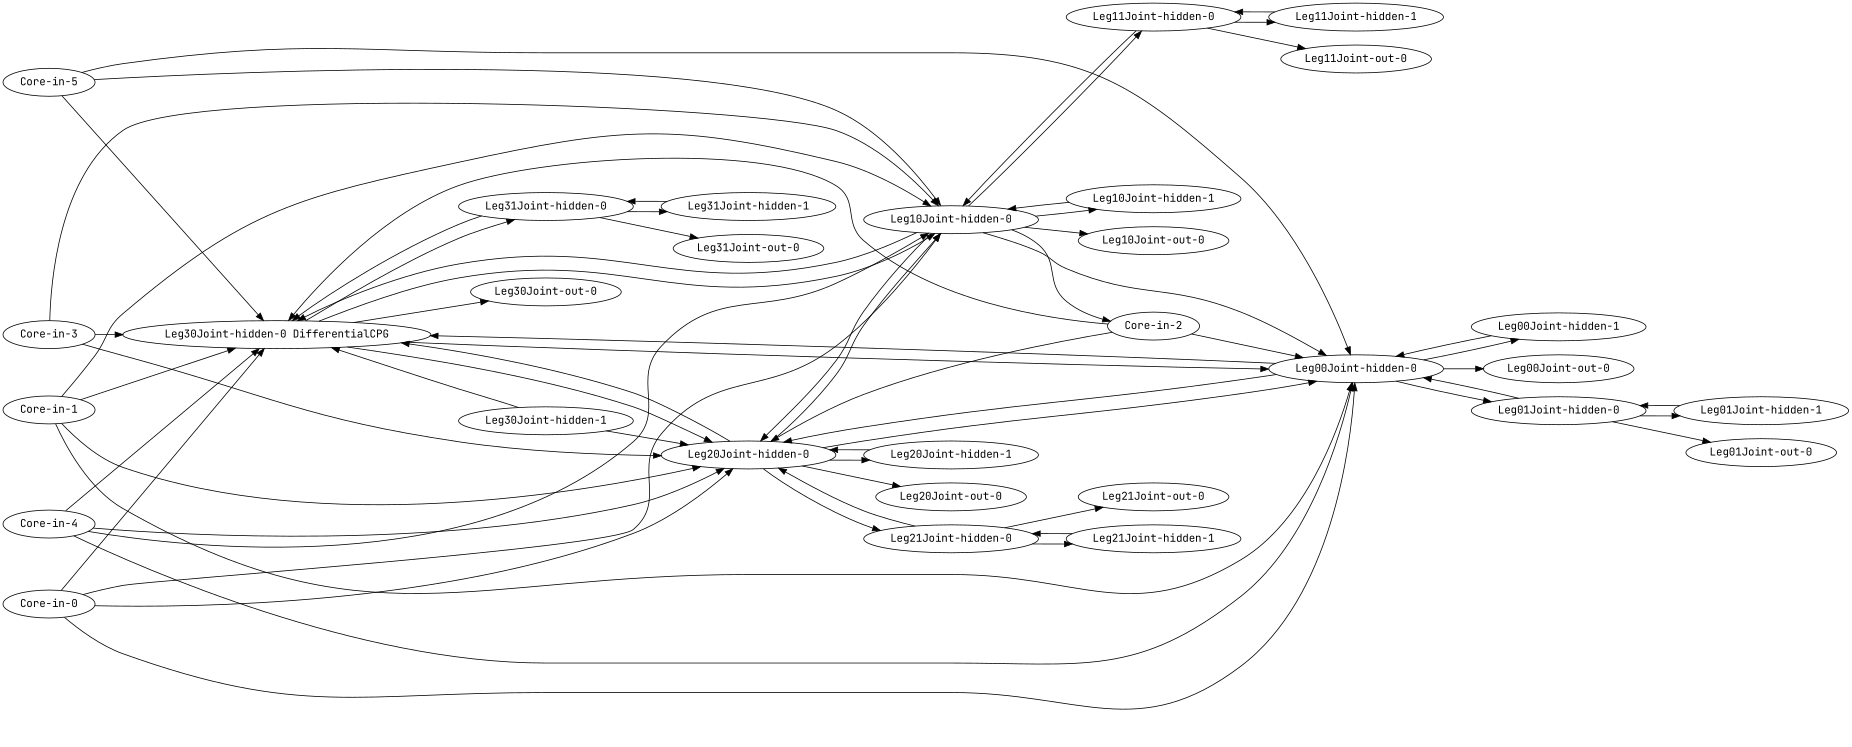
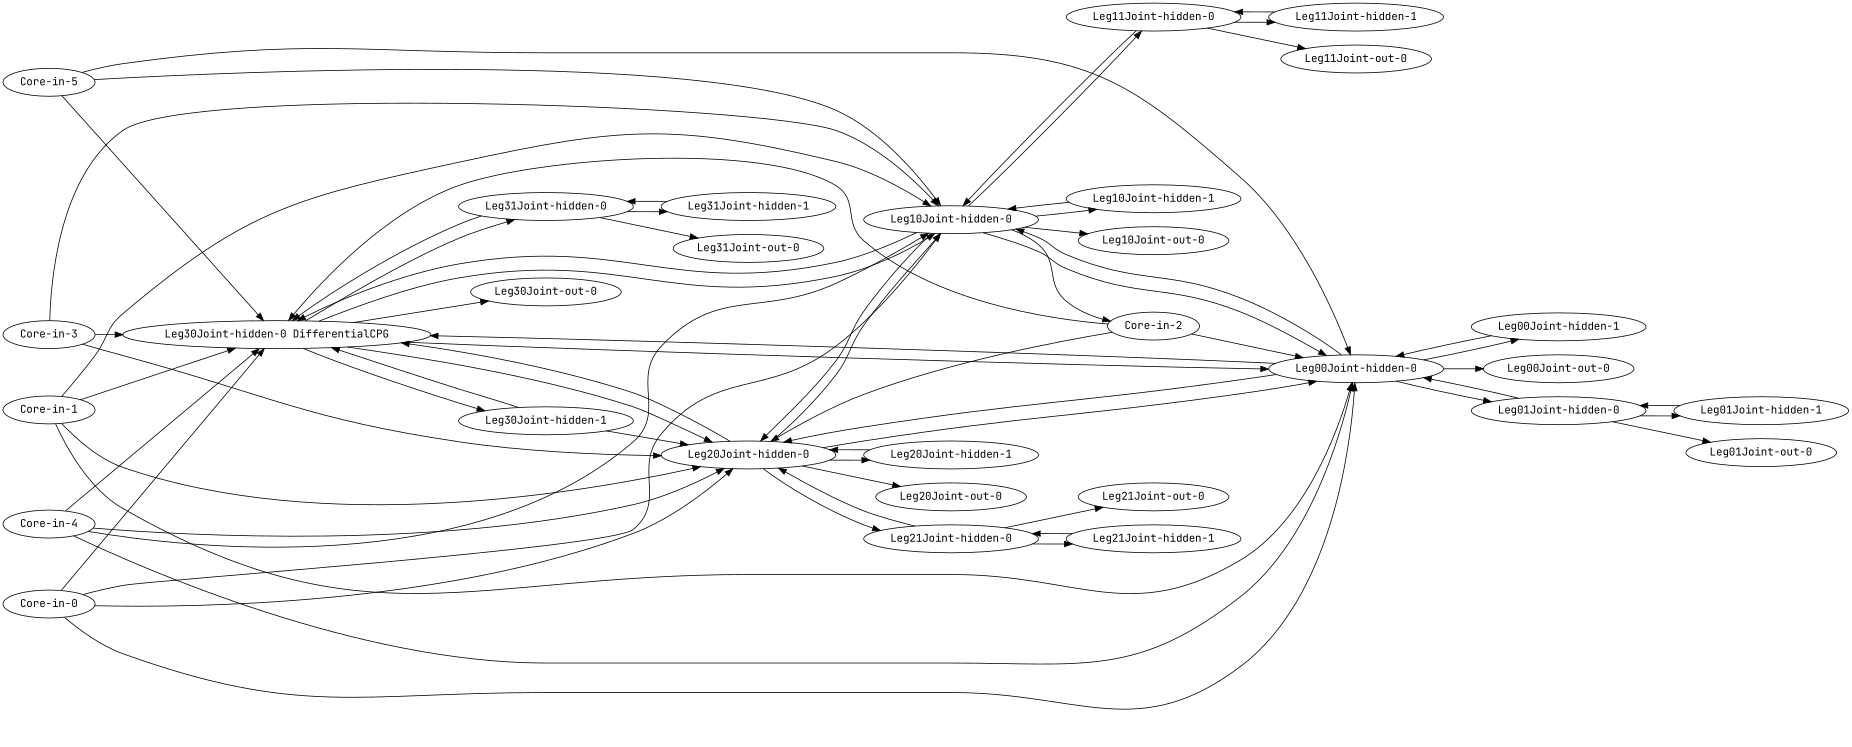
  digraph {
    fontname="JetBrains Mono"
    rankdir=LR
    node [fontname="JetBrains Mono"]
    edge [fontname="JetBrains Mono"]
    n1 [label="Leg30Joint-hidden-0 DifferentialCPG\n"]
    n2 [label="Leg30Joint-hidden-1\n"]
    n3 [label="Leg30Joint-out-0\n"]
    n4 [label="Leg31Joint-hidden-0\n"]
    n5 [label="Leg20Joint-hidden-0\n"]
    n6 [label="Leg10Joint-hidden-0\n"]
    n7 [label="Leg00Joint-hidden-0\n"]
    n8 [label="Leg31Joint-hidden-1\n"]
    n9 [label="Leg31Joint-out-0\n"]
    n10 [label="Leg20Joint-hidden-1\n"]
    n11 [label="Leg20Joint-out-0\n"]
    n12 [label="Leg21Joint-hidden-0\n"]
    n13 [label="Leg10Joint-hidden-1\n"]
    n14 [label="Leg10Joint-out-0\n"]
    n15 [label="Leg11Joint-hidden-0\n"]
    n16 [label="Core-in-2\n"]
    n17 [label="Leg00Joint-hidden-1\n"]
    n18 [label="Leg00Joint-out-0\n"]
    n19 [label="Leg01Joint-hidden-0\n"]
    n20 [label="Leg21Joint-hidden-1\n"]
    n21 [label="Leg21Joint-out-0\n"]
    n22 [label="Leg11Joint-hidden-1\n"]
    n23 [label="Leg11Joint-out-0\n"]
    n24 [label="Leg01Joint-hidden-1\n"]
    n25 [label="Leg01Joint-out-0\n"]
    n26 [label="Core-in-0\n"]
    n27 [label="Core-in-1\n"]
    n28 [label="Core-in-3\n"]
    n29 [label="Core-in-4\n"]
    n30 [label="Core-in-5\n"]
+   n1 -> n2
    n1 -> n3
    n1 -> n4
    n1 -> n5
    n1 -> n6
    n1 -> n7
    n2 -> n1
    n2 -> n5
    n4 -> n1
    n4 -> n8
    n4 -> n9
    n5 -> n1
    n5 -> n6
    n5 -> n7
    n5 -> n10
    n5 -> n11
    n5 -> n12
    n6 -> n1
    n6 -> n5
    n6 -> n7
    n6 -> n13
    n6 -> n14
    n6 -> n15
    n6 -> n16
    n7 -> n1
    n7 -> n5
+   n7 -> n6
    n7 -> n17
    n7 -> n18
    n7 -> n19
    n8 -> n4
    n10 -> n5
    n12 -> n5
    n12 -> n20
    n12 -> n21
    n13 -> n6
    n15 -> n6
    n15 -> n22
    n15 -> n23
    n16 -> n1
    n16 -> n5
    n16 -> n7
    n17 -> n7
    n19 -> n7
    n19 -> n24
    n19 -> n25
    n20 -> n12
    n22 -> n15
    n24 -> n19
    n26 -> n1
    n26 -> n5
    n26 -> n6
    n26 -> n7
    n27 -> n1
    n27 -> n5
    n27 -> n6
    n27 -> n7
    n28 -> n1
    n28 -> n5
    n28 -> n6
    n29 -> n1
    n29 -> n5
    n29 -> n6
    n29 -> n7
    n30 -> n1
    n30 -> n6
    n30 -> n7
  }
